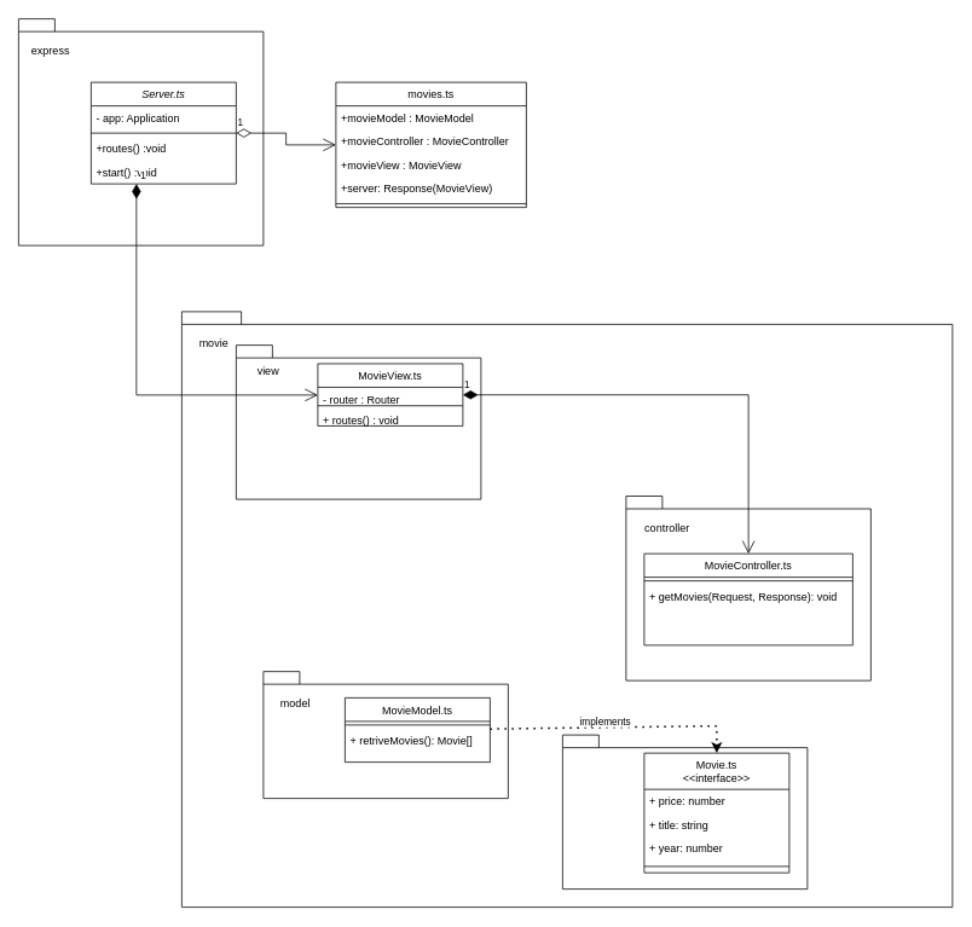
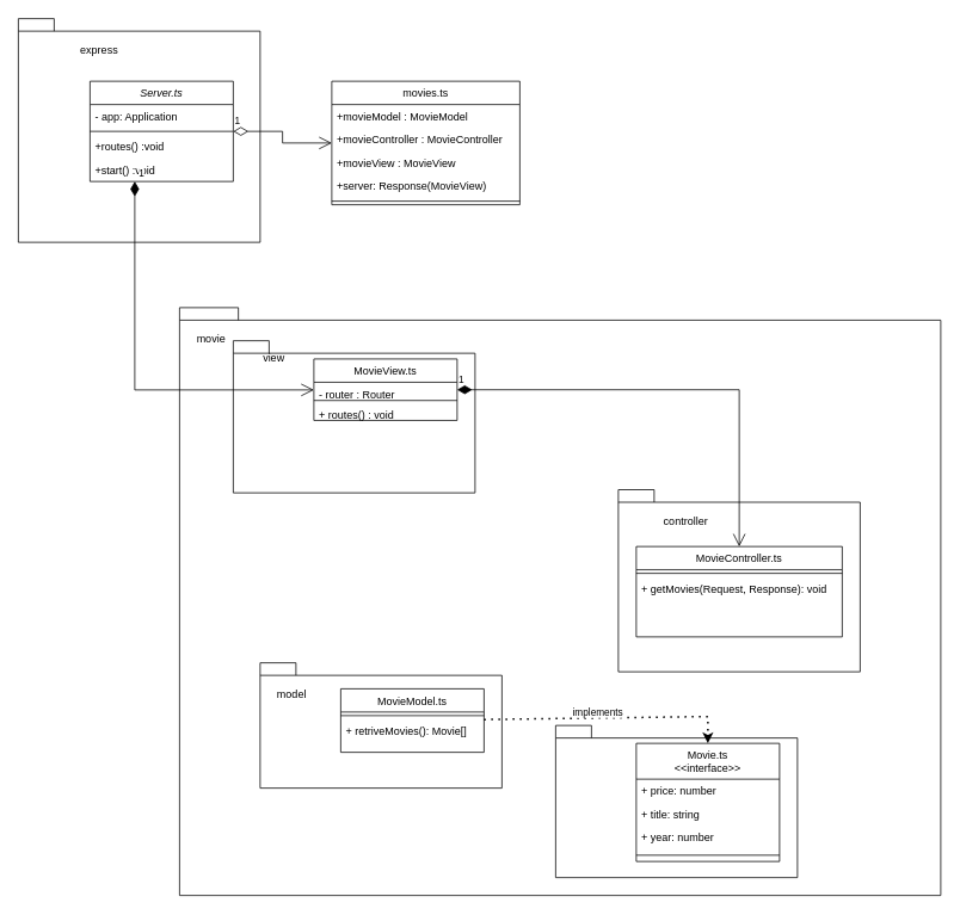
  <mxCell id="0" />
  <mxCell id="1" parent="0" />
  <mxCell id="2" value="" style="shape=folder;fontStyle=1;spacingTop=10;tabWidth=40;tabHeight=14;tabPosition=left;html=1;whiteSpace=wrap;" vertex="1" parent="1"><mxGeometry x="200" y="343" width="850" height="657" as="geometry" /></mxCell>
  <mxCell id="3" value="movie" style="text;html=1;align=center;verticalAlign=middle;resizable=0;points=[];autosize=1;strokeColor=none;fillColor=none;" vertex="1" parent="1"><mxGeometry x="205" y="363" width="60" height="30" as="geometry" /></mxCell>
  <mxCell id="4" value="" style="shape=folder;fontStyle=1;spacingTop=10;tabWidth=40;tabHeight=14;tabPosition=left;html=1;whiteSpace=wrap;" vertex="1" parent="1"><mxGeometry x="20" y="20" width="270" height="250" as="geometry" /></mxCell>
  <mxCell id="5" value="Server.ts" style="swimlane;fontStyle=2;align=center;verticalAlign=top;childLayout=stackLayout;horizontal=1;startSize=26;horizontalStack=0;resizeParent=1;resizeLast=0;collapsible=1;marginBottom=0;rounded=0;shadow=0;strokeWidth=1;" parent="1" vertex="1"><mxGeometry x="100" y="90" width="160" height="112" as="geometry"><mxRectangle x="230" y="140" width="160" height="26" as="alternateBounds" /></mxGeometry></mxCell>
  <mxCell id="6" value="- app: Application" style="text;align=left;verticalAlign=top;spacingLeft=4;spacingRight=4;overflow=hidden;rotatable=0;points=[[0,0.5],[1,0.5]];portConstraint=eastwest;rounded=0;shadow=0;html=0;" parent="5" vertex="1"><mxGeometry y="26" width="160" height="26" as="geometry" /></mxCell>
  <mxCell id="7" value="" style="line;html=1;strokeWidth=1;align=left;verticalAlign=middle;spacingTop=-1;spacingLeft=3;spacingRight=3;rotatable=0;labelPosition=right;points=[];portConstraint=eastwest;" parent="5" vertex="1"><mxGeometry y="52" width="160" height="8" as="geometry" /></mxCell>
  <mxCell id="8" value="+routes() :void" style="text;align=left;verticalAlign=top;spacingLeft=4;spacingRight=4;overflow=hidden;rotatable=0;points=[[0,0.5],[1,0.5]];portConstraint=eastwest;" parent="5" vertex="1"><mxGeometry y="60" width="160" height="26" as="geometry" /></mxCell>
  <mxCell id="9" value="+start() :void" style="text;align=left;verticalAlign=top;spacingLeft=4;spacingRight=4;overflow=hidden;rotatable=0;points=[[0,0.5],[1,0.5]];portConstraint=eastwest;" vertex="1" parent="5"><mxGeometry y="86" width="160" height="26" as="geometry" /></mxCell>
  <mxCell id="10" value="movies.ts" style="swimlane;fontStyle=0;align=center;verticalAlign=top;childLayout=stackLayout;horizontal=1;startSize=26;horizontalStack=0;resizeParent=1;resizeLast=0;collapsible=1;marginBottom=0;rounded=0;shadow=0;strokeWidth=1;" parent="1" vertex="1"><mxGeometry x="370" y="90" width="210" height="138" as="geometry"><mxRectangle x="550" y="140" width="160" height="26" as="alternateBounds" /></mxGeometry></mxCell>
  <mxCell id="11" value="+movieModel : MovieModel" style="text;align=left;verticalAlign=top;spacingLeft=4;spacingRight=4;overflow=hidden;rotatable=0;points=[[0,0.5],[1,0.5]];portConstraint=eastwest;" parent="10" vertex="1"><mxGeometry y="26" width="210" height="26" as="geometry" /></mxCell>
  <mxCell id="12" value="+movieController : MovieController" style="text;align=left;verticalAlign=top;spacingLeft=4;spacingRight=4;overflow=hidden;rotatable=0;points=[[0,0.5],[1,0.5]];portConstraint=eastwest;" vertex="1" parent="10"><mxGeometry y="52" width="210" height="26" as="geometry" /></mxCell>
  <mxCell id="13" value="+movieView : MovieView" style="text;align=left;verticalAlign=top;spacingLeft=4;spacingRight=4;overflow=hidden;rotatable=0;points=[[0,0.5],[1,0.5]];portConstraint=eastwest;" vertex="1" parent="10"><mxGeometry y="78" width="210" height="26" as="geometry" /></mxCell>
  <mxCell id="14" value="+server: Response(MovieView)" style="text;align=left;verticalAlign=top;spacingLeft=4;spacingRight=4;overflow=hidden;rotatable=0;points=[[0,0.5],[1,0.5]];portConstraint=eastwest;" vertex="1" parent="10"><mxGeometry y="104" width="210" height="26" as="geometry" /></mxCell>
  <mxCell id="15" value="" style="line;html=1;strokeWidth=1;align=left;verticalAlign=middle;spacingTop=-1;spacingLeft=3;spacingRight=3;rotatable=0;labelPosition=right;points=[];portConstraint=eastwest;" parent="10" vertex="1"><mxGeometry y="130" width="210" height="8" as="geometry" /></mxCell>
- <mxCell id="16" value="express" style="text;html=1;align=center;verticalAlign=middle;resizable=0;points=[];autosize=1;strokeColor=none;fillColor=none;" vertex="1" parent="1"><mxGeometry x="20" width="70" height="30" as="geometry" y="40" /></mxCell>
+ <mxCell id="16" value="express" style="text;html=1;align=center;verticalAlign=middle;resizable=0;points=[];autosize=1;strokeColor=none;fillColor=none;" vertex="1" parent="1"><mxGeometry x="75" y="40" width="70" height="30" as="geometry" /></mxCell>
  <mxCell id="17" value="" style="group" vertex="1" connectable="0" parent="1"><mxGeometry x="260" y="380" width="270" height="170" as="geometry" /></mxCell>
  <mxCell id="18" value="" style="shape=folder;fontStyle=1;spacingTop=10;tabWidth=40;tabHeight=14;tabPosition=left;html=1;whiteSpace=wrap;" vertex="1" parent="17"><mxGeometry width="270" height="170" as="geometry" /></mxCell>
- <mxCell id="19" value="view" style="text;html=1;align=center;verticalAlign=middle;resizable=0;points=[];autosize=1;strokeColor=none;fillColor=none;" vertex="1" parent="17"><mxGeometry x="10" y="13.6" width="50" height="30" as="geometry" /></mxCell>
+ <mxCell id="19" value="view" style="text;html=1;align=center;verticalAlign=middle;resizable=0;points=[];autosize=1;strokeColor=none;fillColor=none;" vertex="1" parent="17"><mxGeometry x="20" y="3.6" width="50" height="30" as="geometry" /></mxCell>
  <mxCell id="20" value="MovieView.ts" style="swimlane;fontStyle=0;align=center;verticalAlign=top;childLayout=stackLayout;horizontal=1;startSize=26;horizontalStack=0;resizeParent=1;resizeLast=0;collapsible=1;marginBottom=0;rounded=0;shadow=0;strokeWidth=1;" vertex="1" parent="17"><mxGeometry x="90" y="20.4" width="160" height="68.68" as="geometry"><mxRectangle x="550" y="140" width="160" height="26" as="alternateBounds" /></mxGeometry></mxCell>
  <mxCell id="21" value="- router : Router" style="text;align=left;verticalAlign=top;spacingLeft=4;spacingRight=4;overflow=hidden;rotatable=0;points=[[0,0.5],[1,0.5]];portConstraint=eastwest;" vertex="1" parent="20"><mxGeometry y="26" width="160" height="17.68" as="geometry" /></mxCell>
  <mxCell id="22" value="" style="line;html=1;strokeWidth=1;align=left;verticalAlign=middle;spacingTop=-1;spacingLeft=3;spacingRight=3;rotatable=0;labelPosition=right;points=[];portConstraint=eastwest;" vertex="1" parent="20"><mxGeometry y="43.68" width="160" height="5.44" as="geometry" /></mxCell>
  <mxCell id="23" value="+ routes() : void" style="text;align=left;verticalAlign=top;spacingLeft=4;spacingRight=4;overflow=hidden;rotatable=0;points=[[0,0.5],[1,0.5]];portConstraint=eastwest;" vertex="1" parent="20"><mxGeometry y="49.12" width="160" height="17.68" as="geometry" /></mxCell>
  <mxCell id="24" value="" style="shape=folder;fontStyle=1;spacingTop=10;tabWidth=40;tabHeight=14;tabPosition=left;html=1;whiteSpace=wrap;" vertex="1" parent="1"><mxGeometry x="690" y="546.5" width="270" height="203.5" as="geometry" /></mxCell>
- <mxCell id="25" value="controller" style="text;html=1;align=center;verticalAlign=middle;resizable=0;points=[];autosize=1;strokeColor=none;fillColor=none;" vertex="1" parent="1"><mxGeometry x="700" y="566.5" width="70" height="30" as="geometry" /></mxCell>
+ <mxCell id="25" value="controller" style="text;html=1;align=center;verticalAlign=middle;resizable=0;points=[];autosize=1;strokeColor=none;fillColor=none;" vertex="1" parent="1"><mxGeometry x="730" y="566.5" width="70" height="30" as="geometry" /></mxCell>
  <mxCell id="26" value="MovieController.ts" style="swimlane;fontStyle=0;align=center;verticalAlign=top;childLayout=stackLayout;horizontal=1;startSize=26;horizontalStack=0;resizeParent=1;resizeLast=0;collapsible=1;marginBottom=0;rounded=0;shadow=0;strokeWidth=1;" vertex="1" parent="1"><mxGeometry x="710" y="610" width="230" height="101" as="geometry"><mxRectangle x="550" y="140" width="160" height="26" as="alternateBounds" /></mxGeometry></mxCell>
  <mxCell id="27" value="" style="line;html=1;strokeWidth=1;align=left;verticalAlign=middle;spacingTop=-1;spacingLeft=3;spacingRight=3;rotatable=0;labelPosition=right;points=[];portConstraint=eastwest;" vertex="1" parent="26"><mxGeometry y="26" width="230" height="8" as="geometry" /></mxCell>
  <mxCell id="28" value="+ getMovies(Request, Response): void" style="text;align=left;verticalAlign=top;spacingLeft=4;spacingRight=4;overflow=hidden;rotatable=0;points=[[0,0.5],[1,0.5]];portConstraint=eastwest;" vertex="1" parent="26"><mxGeometry y="34" width="230" height="26" as="geometry" /></mxCell>
  <mxCell id="29" value="" style="shape=folder;fontStyle=1;spacingTop=10;tabWidth=40;tabHeight=14;tabPosition=left;html=1;whiteSpace=wrap;" vertex="1" parent="1"><mxGeometry x="290" y="740" width="270" height="140" as="geometry" /></mxCell>
  <mxCell id="30" value="model" style="text;html=1;align=center;verticalAlign=middle;resizable=0;points=[];autosize=1;strokeColor=none;fillColor=none;" vertex="1" parent="1"><mxGeometry x="295" y="760" width="60" height="30" as="geometry" /></mxCell>
  <mxCell id="31" value="MovieModel.ts" style="swimlane;fontStyle=0;align=center;verticalAlign=top;childLayout=stackLayout;horizontal=1;startSize=26;horizontalStack=0;resizeParent=1;resizeLast=0;collapsible=1;marginBottom=0;rounded=0;shadow=0;strokeWidth=1;" vertex="1" parent="1"><mxGeometry x="380" y="769" width="160" height="71" as="geometry"><mxRectangle x="550" y="140" width="160" height="26" as="alternateBounds" /></mxGeometry></mxCell>
  <mxCell id="32" value="" style="line;html=1;strokeWidth=1;align=left;verticalAlign=middle;spacingTop=-1;spacingLeft=3;spacingRight=3;rotatable=0;labelPosition=right;points=[];portConstraint=eastwest;" vertex="1" parent="31"><mxGeometry y="26" width="160" height="8" as="geometry" /></mxCell>
  <mxCell id="33" value="+ retriveMovies(): Movie[]" style="text;align=left;verticalAlign=top;spacingLeft=4;spacingRight=4;overflow=hidden;rotatable=0;points=[[0,0.5],[1,0.5]];portConstraint=eastwest;" vertex="1" parent="31"><mxGeometry y="34" width="160" height="26" as="geometry" /></mxCell>
  <mxCell id="34" value="" style="shape=folder;fontStyle=1;spacingTop=10;tabWidth=40;tabHeight=14;tabPosition=left;html=1;whiteSpace=wrap;" vertex="1" parent="1"><mxGeometry x="620" y="810" width="270" height="170" as="geometry" /></mxCell>
  <mxCell id="35" value="Movie.ts&#10;&lt;&lt;interface&gt;&gt;" style="swimlane;fontStyle=0;align=center;verticalAlign=top;childLayout=stackLayout;horizontal=1;startSize=40;horizontalStack=0;resizeParent=1;resizeLast=0;collapsible=1;marginBottom=0;rounded=0;shadow=0;strokeWidth=1;" vertex="1" parent="1"><mxGeometry x="710" y="830" width="160" height="132" as="geometry"><mxRectangle x="550" y="140" width="160" height="26" as="alternateBounds" /></mxGeometry></mxCell>
  <mxCell id="36" value="+ price: number" style="text;align=left;verticalAlign=top;spacingLeft=4;spacingRight=4;overflow=hidden;rotatable=0;points=[[0,0.5],[1,0.5]];portConstraint=eastwest;" vertex="1" parent="35"><mxGeometry y="40" width="160" height="26" as="geometry" /></mxCell>
  <mxCell id="37" value="+ title: string" style="text;align=left;verticalAlign=top;spacingLeft=4;spacingRight=4;overflow=hidden;rotatable=0;points=[[0,0.5],[1,0.5]];portConstraint=eastwest;" vertex="1" parent="35"><mxGeometry y="66" width="160" height="26" as="geometry" /></mxCell>
  <mxCell id="38" value="+ year: number" style="text;align=left;verticalAlign=top;spacingLeft=4;spacingRight=4;overflow=hidden;rotatable=0;points=[[0,0.5],[1,0.5]];portConstraint=eastwest;" vertex="1" parent="35"><mxGeometry y="92" width="160" height="26" as="geometry" /></mxCell>
  <mxCell id="39" value="" style="line;html=1;strokeWidth=1;align=left;verticalAlign=middle;spacingTop=-1;spacingLeft=3;spacingRight=3;rotatable=0;labelPosition=right;points=[];portConstraint=eastwest;" vertex="1" parent="35"><mxGeometry y="118" width="160" height="14" as="geometry" /></mxCell>
  <mxCell id="40" value="" style="Arrow=none;dashed=1;html=1;dashPattern=1 3;strokeWidth=2;rounded=0;" edge="1" parent="1" source="31" target="35"><mxGeometry width="50" height="50" relative="1" as="geometry"><mxPoint x="300" y="730" as="sourcePoint" /><mxPoint x="350" y="680" as="targetPoint" /><Array as="points"><mxPoint x="790" y="800" /></Array></mxGeometry></mxCell>
  <mxCell id="41" value="implements" style="edgeLabel;html=1;align=center;verticalAlign=middle;resizable=0;points=[];" vertex="1" connectable="0" parent="40"><mxGeometry x="-0.1" y="-1" relative="1" as="geometry"><mxPoint y="-8" as="offset" /></mxGeometry></mxCell>
  <mxCell id="42" value="1" style="endArrow=open;html=1;endSize=12;startArrow=diamondThin;startSize=14;startFill=1;edgeStyle=orthogonalEdgeStyle;align=left;verticalAlign=bottom;rounded=0;" edge="1" parent="1" source="9" target="20"><mxGeometry x="-1" y="3" relative="1" as="geometry"><mxPoint x="240" y="310" as="sourcePoint" /><mxPoint x="400" y="310" as="targetPoint" /><Array as="points"><mxPoint x="150" y="435" /></Array></mxGeometry></mxCell>
  <mxCell id="43" value="1" style="endArrow=open;html=1;endSize=12;startArrow=diamondThin;startSize=14;startFill=1;edgeStyle=orthogonalEdgeStyle;align=left;verticalAlign=bottom;rounded=0;" edge="1" parent="1" source="20" target="26"><mxGeometry x="-1" y="3" relative="1" as="geometry"><mxPoint x="240" y="510" as="sourcePoint" /><mxPoint x="400" y="510" as="targetPoint" /></mxGeometry></mxCell>
  <mxCell id="44" value="1" style="endArrow=open;html=1;endSize=12;startArrow=diamondThin;startSize=14;startFill=0;edgeStyle=orthogonalEdgeStyle;align=left;verticalAlign=bottom;rounded=0;" edge="1" parent="1" source="5" target="10"><mxGeometry x="-1" y="3" relative="1" as="geometry"><mxPoint x="240" y="310" as="sourcePoint" /><mxPoint x="400" y="310" as="targetPoint" /></mxGeometry></mxCell>
